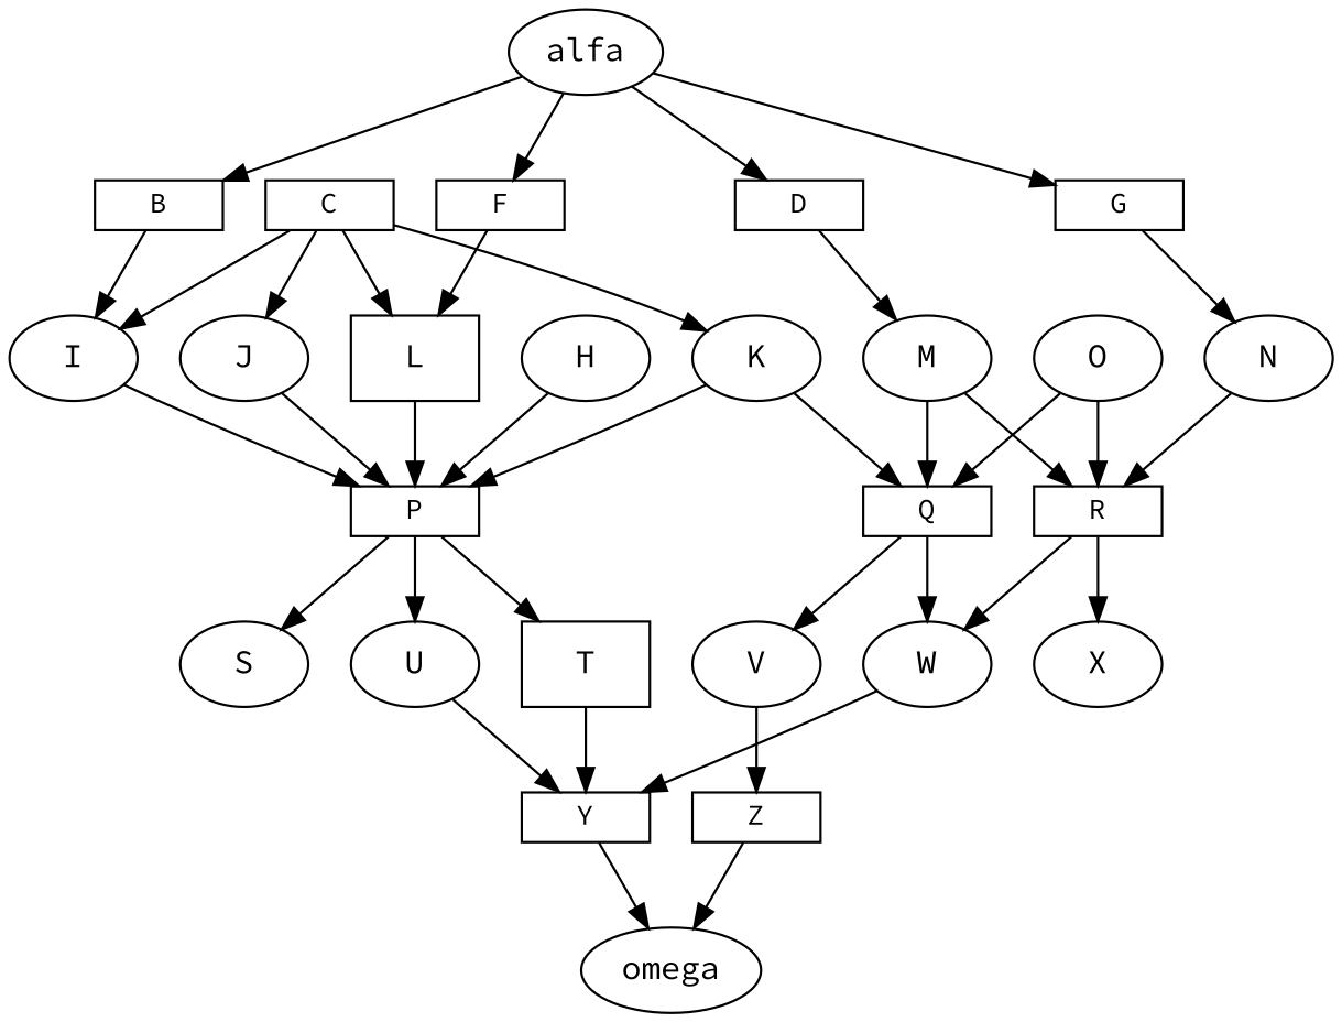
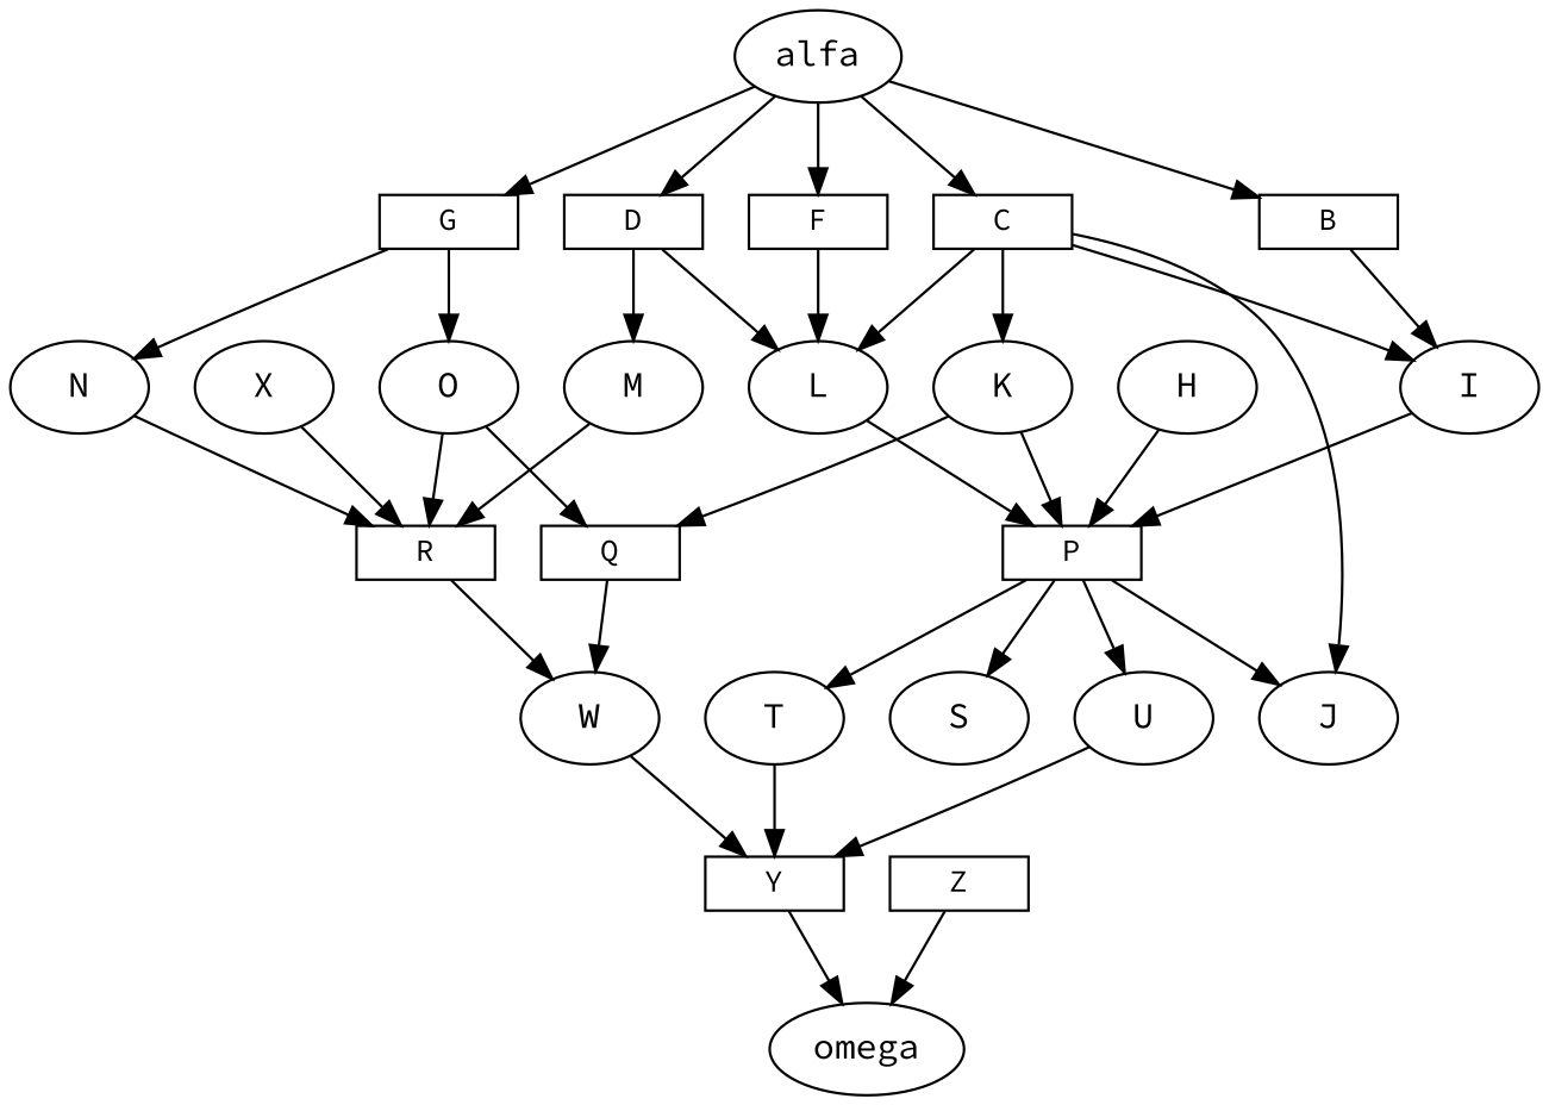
  digraph {
    fontname="Source Code Pro"
    node [fontname="Source Code Pro"]
    edge [fontname="Source Code Pro"]
    n1 [label=H]
    n2 [fontsize=12 height=0.18 label=P shape=box]
    n3 [label=S]
-   n4 [label=T shape=box]
+   n4 [label=T]
    n5 [label=U]
    n6 [label=I]
    n7 [label=J]
    n8 [label=K]
    n9 [fontsize=12 height=0.18 label=Q shape=box]
-   n10 [label=V]
    n11 [label=W]
-   n12 [label=L shape=box]
+   n12 [label=L]
    n13 [label=M]
    n14 [fontsize=12 height=0.18 label=R shape=box]
    n15 [label=X]
    n16 [label=N]
    n17 [label=O]
    n18 [fontsize=12 height=0.18 label=Y shape=box]
    omega
    n20 [fontsize=12 height=0.18 label=Z shape=box]
    n21 [fontsize=12 height=0.18 label=B shape=box]
    alfa
    n23 [fontsize=12 height=0.18 label=C shape=box]
    n24 [fontsize=12 height=0.18 label=D shape=box]
    n25 [fontsize=12 height=0.18 label=F shape=box]
    n26 [fontsize=12 height=0.18 label=G shape=box]
    n1 -> n2
    n2 -> n3
    n2 -> n4
    n2 -> n5
    n4 -> n18
    n5 -> n18
    n6 -> n2
-   n7 -> n2
+   n2 -> n7
    n8 -> n2
    n8 -> n9
-   n9 -> n10
    n9 -> n11
-   n10 -> n20
    n11 -> n18
    n12 -> n2
-   n13 -> n9
    n13 -> n14
    n14 -> n11
-   n14 -> n15
+   n15 -> n14
    n16 -> n14
    n17 -> n9
    n17 -> n14
    n18 -> omega
    n20 -> omega
    n21 -> n6
    alfa -> n21
+   alfa -> n23
    alfa -> n24
    alfa -> n25
    alfa -> n26
    n23 -> n6
    n23 -> n7
    n23 -> n8
    n23 -> n12
+   n24 -> n12
    n24 -> n13
    n25 -> n12
    n26 -> n16
+   n26 -> n17
  }
